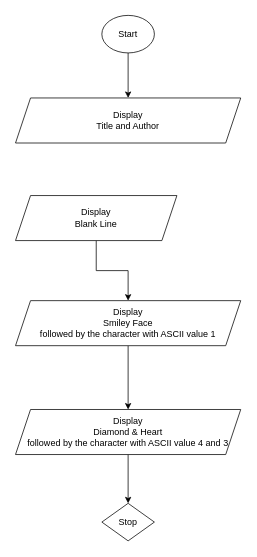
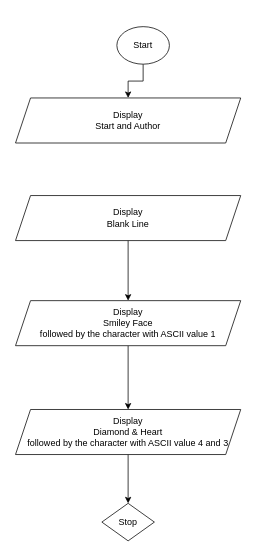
  <mxCell id="0" />
  <mxCell id="1" parent="0" />
  <mxCell id="2" style="edgeStyle=orthogonalEdgeStyle;rounded=0;orthogonalLoop=1;jettySize=auto;html=1;entryX=0.5;entryY=0;entryDx=0;entryDy=0;" edge="1" parent="1" source="3" target="4"><mxGeometry relative="1" as="geometry" /></mxCell>
- <mxCell id="3" value="Start" style="ellipse;whiteSpace=wrap;html=1;" vertex="1" parent="1"><mxGeometry x="135" y="20" width="70" height="50" as="geometry" /></mxCell>
- <mxCell id="4" value="Display&lt;br&gt;Title and Author&lt;br&gt;" style="shape=parallelogram;perimeter=parallelogramPerimeter;whiteSpace=wrap;html=1;fixedSize=1;" vertex="1" parent="1"><mxGeometry x="20" y="130" width="300" height="60" as="geometry" /></mxCell>
+ <mxCell id="3" value="Start" style="ellipse;whiteSpace=wrap;html=1;" vertex="1" parent="1"><mxGeometry x="155" y="35" width="70" height="50" as="geometry" /></mxCell>
+ <mxCell id="4" value="Display&lt;br&gt;Start and Author&lt;br&gt;" style="shape=parallelogram;perimeter=parallelogramPerimeter;whiteSpace=wrap;html=1;fixedSize=1;" vertex="1" parent="1"><mxGeometry x="20" y="130" width="300" height="60" as="geometry" /></mxCell>
  <mxCell id="5" style="edgeStyle=orthogonalEdgeStyle;rounded=0;orthogonalLoop=1;jettySize=auto;html=1;" edge="1" parent="1" source="6" target="8"><mxGeometry relative="1" as="geometry" /></mxCell>
- <mxCell id="6" value="Display&lt;br&gt;Blank Line&lt;br&gt;" style="shape=parallelogram;perimeter=parallelogramPerimeter;whiteSpace=wrap;html=1;fixedSize=1;" vertex="1" parent="1"><mxGeometry x="20" y="260" width="215" height="60" as="geometry" /></mxCell>
+ <mxCell id="6" value="Display&lt;br&gt;Blank Line&lt;br&gt;" style="shape=parallelogram;perimeter=parallelogramPerimeter;whiteSpace=wrap;html=1;fixedSize=1;" vertex="1" parent="1"><mxGeometry x="20" y="260" width="300" height="60" as="geometry" /></mxCell>
  <mxCell id="7" style="edgeStyle=orthogonalEdgeStyle;rounded=0;orthogonalLoop=1;jettySize=auto;html=1;" edge="1" parent="1" source="8" target="10"><mxGeometry relative="1" as="geometry" /></mxCell>
  <mxCell id="8" value="Display&lt;br&gt;Smiley Face&lt;br&gt;followed by the character with ASCII value 1" style="shape=parallelogram;perimeter=parallelogramPerimeter;whiteSpace=wrap;html=1;fixedSize=1;" vertex="1" parent="1"><mxGeometry x="20" y="400" width="300" height="60" as="geometry" /></mxCell>
  <mxCell id="9" style="edgeStyle=orthogonalEdgeStyle;rounded=0;orthogonalLoop=1;jettySize=auto;html=1;" edge="1" parent="1" source="10" target="11"><mxGeometry relative="1" as="geometry" /></mxCell>
  <mxCell id="10" value="Display&lt;br&gt;Diamond &amp;amp; Heart&lt;br&gt;followed by the character with ASCII value 4 and 3" style="shape=parallelogram;perimeter=parallelogramPerimeter;whiteSpace=wrap;html=1;fixedSize=1;" vertex="1" parent="1"><mxGeometry x="20" y="545" width="300" height="60" as="geometry" /></mxCell>
  <mxCell id="11" value="Stop" style="rhombus;whiteSpace=wrap;html=1;" vertex="1" parent="1"><mxGeometry x="135" y="670" width="70" height="50" as="geometry" /></mxCell>
